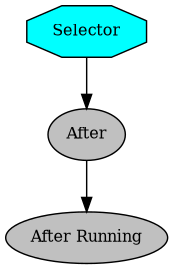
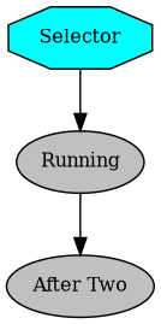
  digraph {
    fontname="times-roman"
    node [fillcolor=gray fontcolor=black fontname="times-roman" fontsize=11 shape=ellipse style=filled]
    edge [fontname="times-roman"]
    Selector [fillcolor=cyan shape=octagon]
-   Running [label=After]
-   "After Two" [label="After Running"]
+   Running
+   "After Two"
    Selector -> Running
    Running -> "After Two"
  }
